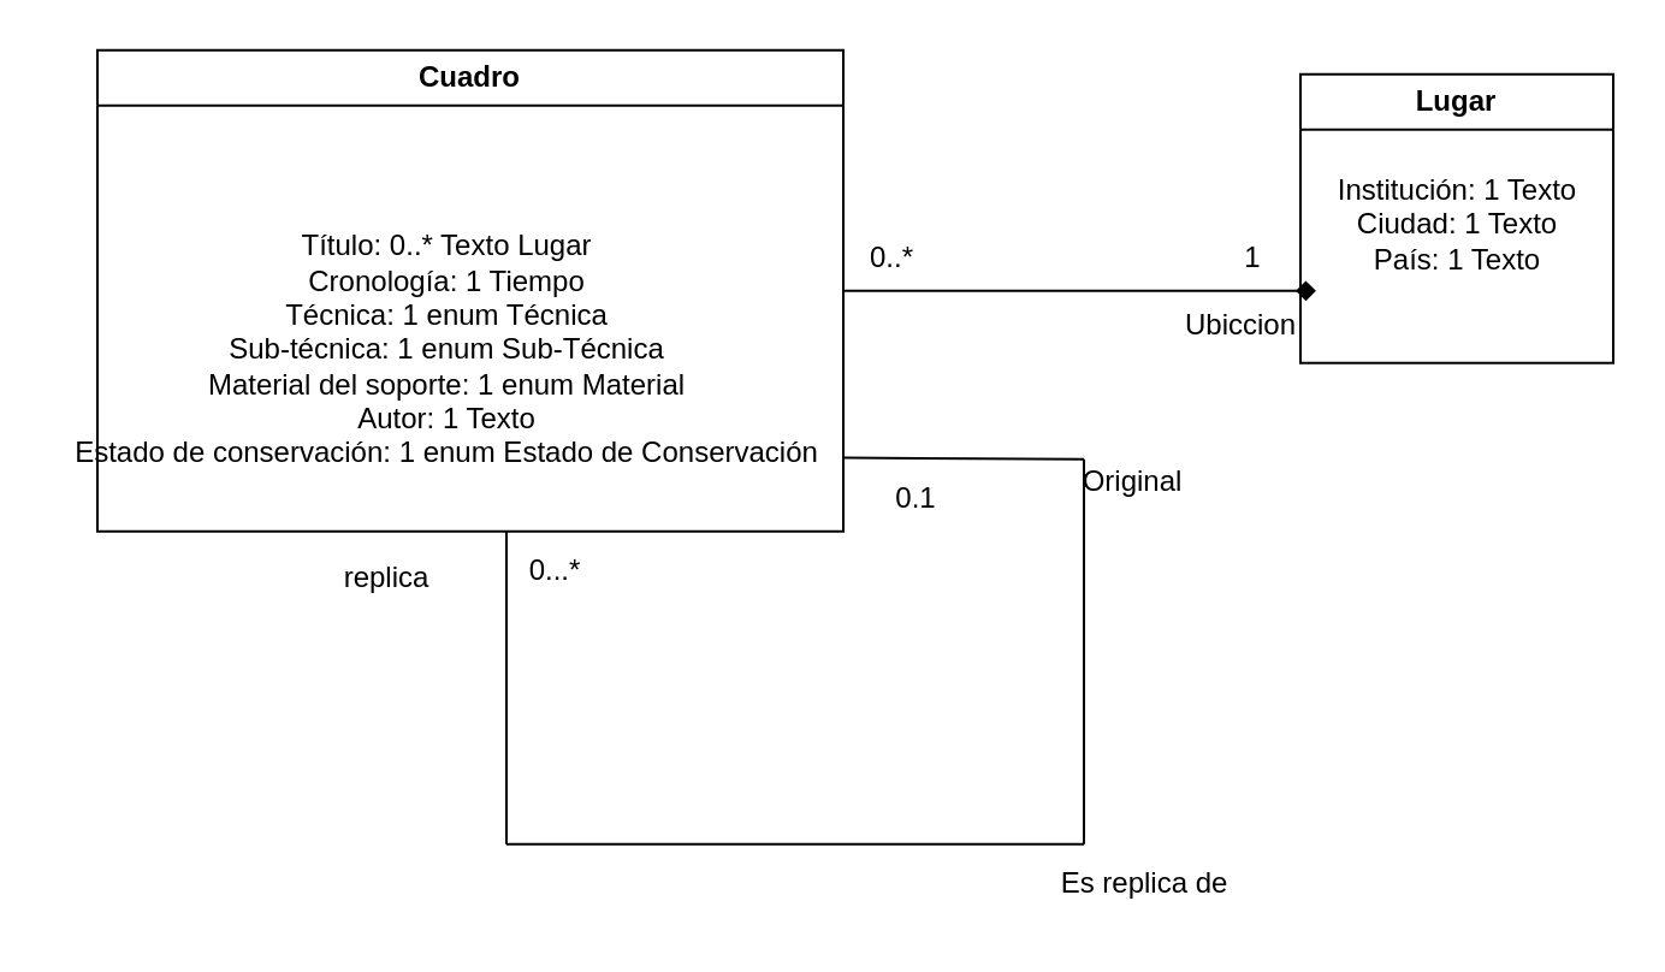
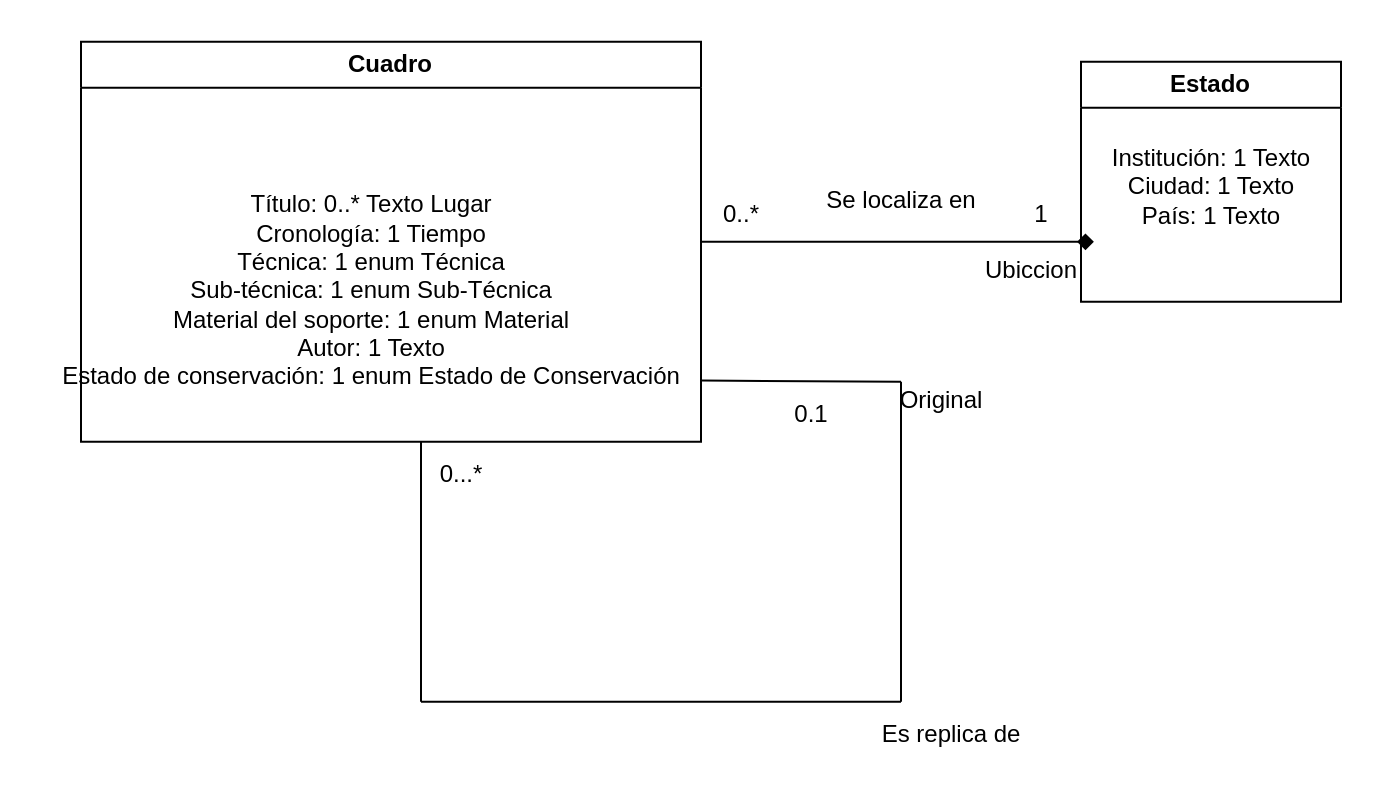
  <mxCell id="0" />
  <mxCell id="1" parent="0" />
- <mxCell id="2" value="Lugar" style="swimlane;whiteSpace=wrap;html=1;" vertex="1" parent="1"><mxGeometry x="540" y="30.33" width="130" height="120" as="geometry" /></mxCell>
+ <mxCell id="2" value="Estado" style="swimlane;whiteSpace=wrap;html=1;" vertex="1" parent="1"><mxGeometry x="540" y="30.33" width="130" height="120" as="geometry" /></mxCell>
  <mxCell id="3" value="Institución: 1 Texto&lt;br/&gt;Ciudad: 1 Texto&lt;br/&gt;País: 1 Texto&lt;br/&gt;&lt;br&gt;" style="text;html=1;align=center;verticalAlign=middle;resizable=0;points=[];autosize=1;strokeColor=none;fillColor=none;" vertex="1" parent="2"><mxGeometry x="5" y="35.0" width="120" height="70" as="geometry" /></mxCell>
  <mxCell id="4" style="edgeStyle=none;html=1;exitX=1;exitY=0.5;exitDx=0;exitDy=0;entryX=0.012;entryY=0.787;entryDx=0;entryDy=0;entryPerimeter=0;endArrow=diamond;" edge="1" parent="1" source="5" target="3"><mxGeometry relative="1" as="geometry" /></mxCell>
  <mxCell id="5" value="Cuadro" style="swimlane;whiteSpace=wrap;html=1;" vertex="1" parent="1"><mxGeometry x="40" y="20.33" width="310" height="200" as="geometry" /></mxCell>
  <mxCell id="6" value="Título: 0..* Texto Lugar&lt;br/&gt;Cronología: 1 Tiempo&lt;br/&gt;Técnica: 1 enum Técnica&lt;br/&gt;Sub-técnica: 1 enum Sub-Técnica&lt;br/&gt;Material del soporte: 1 enum Material&lt;br/&gt;Autor: 1 Texto&lt;br/&gt;Estado de conservación: 1 enum Estado de Conservación&lt;br&gt;" style="text;html=1;align=center;verticalAlign=middle;resizable=0;points=[];autosize=1;strokeColor=none;fillColor=none;" vertex="1" parent="5"><mxGeometry x="-20" y="70" width="330" height="110" as="geometry" /></mxCell>
  <mxCell id="7" value="" style="endArrow=none;html=1;" edge="1" parent="1"><mxGeometry width="50" height="50" relative="1" as="geometry"><mxPoint x="210" y="350.33" as="sourcePoint" /><mxPoint x="210" y="220.33" as="targetPoint" /></mxGeometry></mxCell>
  <mxCell id="8" value="" style="endArrow=none;html=1;" edge="1" parent="1"><mxGeometry width="50" height="50" relative="1" as="geometry"><mxPoint x="210" y="350.33" as="sourcePoint" /><mxPoint x="450" y="350.33" as="targetPoint" /></mxGeometry></mxCell>
  <mxCell id="9" value="" style="endArrow=none;html=1;" edge="1" parent="1"><mxGeometry width="50" height="50" relative="1" as="geometry"><mxPoint x="450" y="350.33" as="sourcePoint" /><mxPoint x="450" y="190.33" as="targetPoint" /></mxGeometry></mxCell>
  <mxCell id="10" value="" style="endArrow=none;html=1;exitX=1.001;exitY=0.904;exitDx=0;exitDy=0;exitPerimeter=0;" edge="1" parent="1" source="6"><mxGeometry width="50" height="50" relative="1" as="geometry"><mxPoint x="400" y="240.33" as="sourcePoint" /><mxPoint x="450" y="190.33" as="targetPoint" /></mxGeometry></mxCell>
  <mxCell id="11" value="Es replica de&lt;br&gt;" style="text;html=1;align=center;verticalAlign=middle;resizable=0;points=[];autosize=1;strokeColor=none;fillColor=none;" vertex="1" parent="1"><mxGeometry x="430" y="352" width="90" height="30" as="geometry" /></mxCell>
- <mxCell id="12" value="replica" style="text;html=1;align=center;verticalAlign=middle;resizable=0;points=[];autosize=1;strokeColor=none;fillColor=none;" vertex="1" parent="1"><mxGeometry x="130" y="225.33" width="60" height="30" as="geometry" /></mxCell>
  <mxCell id="13" value="Original" style="text;html=1;align=center;verticalAlign=middle;resizable=0;points=[];autosize=1;strokeColor=none;fillColor=none;" vertex="1" parent="1"><mxGeometry x="440" y="185.33" width="60" height="30" as="geometry" /></mxCell>
+ <mxCell id="14" value="Se localiza en" style="text;html=1;align=center;verticalAlign=middle;resizable=0;points=[];autosize=1;strokeColor=none;fillColor=none;" vertex="1" parent="1"><mxGeometry x="400" y="85.33" width="100" height="30" as="geometry" /></mxCell>
  <mxCell id="15" value="Ubiccion&lt;br&gt;" style="text;html=1;align=center;verticalAlign=middle;resizable=0;points=[];autosize=1;strokeColor=none;fillColor=none;" vertex="1" parent="1"><mxGeometry x="480" y="120.33" width="70" height="30" as="geometry" /></mxCell>
  <mxCell id="16" value="0..*&lt;br&gt;" style="text;html=1;align=center;verticalAlign=middle;resizable=0;points=[];autosize=1;strokeColor=none;fillColor=none;" vertex="1" parent="1"><mxGeometry x="350" y="92" width="40" height="30" as="geometry" /></mxCell>
  <mxCell id="17" value="1&lt;br&gt;" style="text;html=1;align=center;verticalAlign=middle;resizable=0;points=[];autosize=1;strokeColor=none;fillColor=none;" vertex="1" parent="1"><mxGeometry x="505" y="92" width="30" height="30" as="geometry" /></mxCell>
  <mxCell id="18" value="0...*&lt;br&gt;" style="text;html=1;align=center;verticalAlign=middle;resizable=0;points=[];autosize=1;strokeColor=none;fillColor=none;" vertex="1" parent="1"><mxGeometry x="210" y="222" width="40" height="30" as="geometry" /></mxCell>
- <mxCell id="19" value="0.1&lt;br&gt;" style="text;html=1;align=center;verticalAlign=middle;resizable=0;points=[];autosize=1;strokeColor=none;fillColor=none;" vertex="1" parent="1"><mxGeometry x="360" y="192" width="40" height="30" as="geometry" /></mxCell>
+ <mxCell id="19" value="0.1&lt;br&gt;" style="text;html=1;align=center;verticalAlign=middle;resizable=0;points=[];autosize=1;strokeColor=none;fillColor=none;" vertex="1" parent="1"><mxGeometry x="385" y="192" width="40" height="30" as="geometry" /></mxCell>
